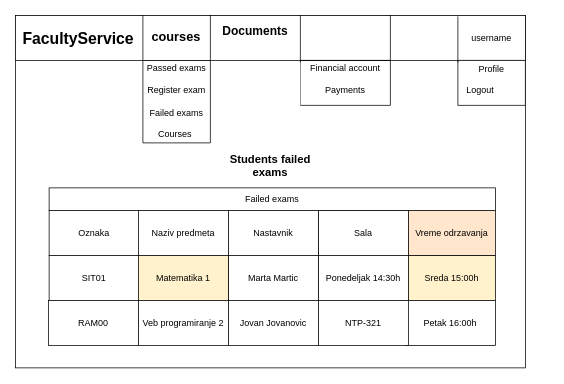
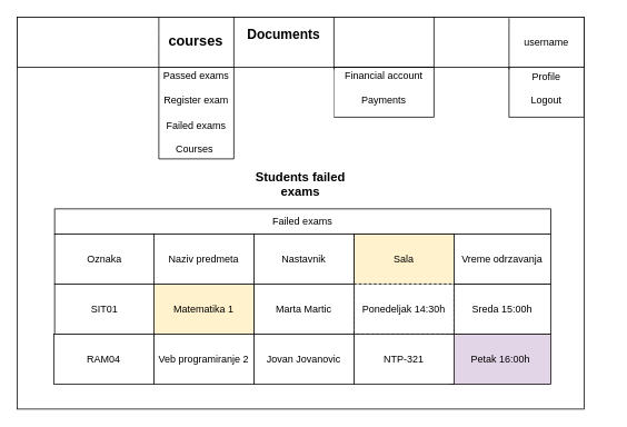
  <mxCell id="0" />
  <mxCell id="1" parent="0" />
  <mxCell id="2" value="" style="rounded=0;whiteSpace=wrap;html=1;" parent="1" vertex="1"><mxGeometry width="680" height="470" as="geometry" x="20" y="20" /></mxCell>
  <mxCell id="3" value="" style="verticalLabelPosition=bottom;verticalAlign=top;html=1;shape=mxgraph.basic.rect;fillColor2=none;strokeWidth=1;size=20;indent=5;" parent="1" vertex="1"><mxGeometry x="400" y="80" width="120" height="60" as="geometry" /></mxCell>
  <mxCell id="4" value="" style="verticalLabelPosition=bottom;verticalAlign=top;html=1;shape=mxgraph.basic.rect;fillColor2=none;strokeWidth=1;size=20;indent=5;fillColor=#FFFFFF;strokeColor=none;" parent="1" vertex="1"><mxGeometry x="280" y="80" width="120" height="60" as="geometry" /></mxCell>
  <mxCell id="5" value="" style="verticalLabelPosition=bottom;verticalAlign=top;html=1;shape=mxgraph.basic.rect;fillColor2=none;strokeWidth=1;size=20;indent=5;" parent="1" vertex="1"><mxGeometry x="190" y="80" width="90" height="110" as="geometry" /></mxCell>
  <mxCell id="6" value="&lt;b&gt;&lt;font style=&quot;font-size: 15px&quot;&gt;Students failed exams&lt;/font&gt;&lt;/b&gt;" style="text;html=1;strokeColor=none;fillColor=none;align=center;verticalAlign=middle;whiteSpace=wrap;rounded=0;" parent="1" vertex="1"><mxGeometry x="290" y="200" width="140" height="40" as="geometry" /></mxCell>
  <mxCell id="7" value="" style="rounded=0;whiteSpace=wrap;html=1;" parent="1" vertex="1"><mxGeometry width="680" height="60" as="geometry" x="20" y="20" /></mxCell>
  <mxCell id="8" value="Financial account" style="text;html=1;strokeColor=none;fillColor=none;align=center;verticalAlign=middle;whiteSpace=wrap;rounded=0;" parent="1" vertex="1"><mxGeometry x="411" y="80" width="98" height="20" as="geometry" /></mxCell>
  <mxCell id="9" value="Passed exams" style="text;html=1;strokeColor=none;fillColor=none;align=center;verticalAlign=middle;whiteSpace=wrap;rounded=0;" parent="1" vertex="1"><mxGeometry x="185" y="80" width="100" height="20" as="geometry" /></mxCell>
  <mxCell id="10" value="" style="endArrow=none;html=1;" parent="1" source="2" target="7" edge="1"><mxGeometry width="50" height="50" relative="1" as="geometry"><mxPoint x="330" y="180" as="sourcePoint" /><mxPoint x="380" y="130" as="targetPoint" /><Array as="points"><mxPoint x="190" y="20" /><mxPoint x="190" y="50" /><mxPoint x="190" y="80" /></Array></mxGeometry></mxCell>
  <mxCell id="11" value="username" style="text;html=1;strokeColor=none;fillColor=none;align=center;verticalAlign=middle;whiteSpace=wrap;rounded=0;" parent="1" vertex="1"><mxGeometry x="635" y="40" width="40" height="20" as="geometry" /></mxCell>
  <mxCell id="12" value="Register exam" style="text;html=1;strokeColor=none;fillColor=none;align=center;verticalAlign=middle;whiteSpace=wrap;rounded=0;" parent="1" vertex="1"><mxGeometry x="190" y="110" width="90" height="20" as="geometry" /></mxCell>
  <mxCell id="13" value="&lt;b&gt;&lt;font style=&quot;font-size: 17px&quot;&gt;courses&lt;/font&gt;&lt;/b&gt;" style="text;html=1;strokeColor=none;fillColor=none;align=center;verticalAlign=middle;whiteSpace=wrap;rounded=0;" parent="1" vertex="1"><mxGeometry x="212.5" y="39" width="42.5" height="21" as="geometry" /></mxCell>
  <mxCell id="14" value="&lt;b&gt;&lt;font style=&quot;font-size: 16px&quot;&gt;Documents&lt;/font&gt;&lt;/b&gt;" style="text;html=1;strokeColor=none;fillColor=none;align=center;verticalAlign=middle;whiteSpace=wrap;rounded=0;" parent="1" vertex="1"><mxGeometry x="320" y="30" width="40" height="20" as="geometry" /></mxCell>
  <mxCell id="15" value="Payments" style="text;html=1;strokeColor=none;fillColor=none;align=center;verticalAlign=middle;whiteSpace=wrap;rounded=0;" parent="1" vertex="1"><mxGeometry x="440" y="110" width="40" height="20" as="geometry" /></mxCell>
  <mxCell id="16" value="" style="shape=partialRectangle;whiteSpace=wrap;html=1;right=0;top=0;bottom=0;fillColor=none;routingCenterX=-0.5;" parent="1" vertex="1"><mxGeometry x="280" width="120" height="60" as="geometry" y="20" /></mxCell>
  <mxCell id="17" value="" style="shape=partialRectangle;whiteSpace=wrap;html=1;right=0;top=0;bottom=0;fillColor=none;routingCenterX=-0.5;" parent="1" vertex="1"><mxGeometry x="400" y="20.5" width="120" height="61.5" as="geometry" /></mxCell>
  <mxCell id="18" value="" style="verticalLabelPosition=bottom;verticalAlign=top;html=1;shape=mxgraph.basic.rect;fillColor2=none;strokeWidth=1;size=20;indent=5;" parent="1" vertex="1"><mxGeometry x="610" y="80" width="90" height="60" as="geometry" /></mxCell>
- <mxCell id="19" value="&lt;b&gt;&lt;font style=&quot;font-size: 21px&quot;&gt;FacultyService&lt;/font&gt;&lt;/b&gt;" style="text;html=1;strokeColor=none;fillColor=none;align=center;verticalAlign=middle;whiteSpace=wrap;rounded=0;" parent="1" vertex="1"><mxGeometry x="24" y="41.5" width="160" height="19.5" as="geometry" /></mxCell>
  <mxCell id="20" style="edgeStyle=orthogonalEdgeStyle;rounded=0;orthogonalLoop=1;jettySize=auto;html=1;exitX=0.5;exitY=1;exitDx=0;exitDy=0;" parent="1" edge="1"><mxGeometry relative="1" as="geometry"><mxPoint x="340" y="100" as="sourcePoint" /><mxPoint x="340" y="100" as="targetPoint" /></mxGeometry></mxCell>
  <mxCell id="21" value="Profile" style="text;html=1;strokeColor=none;fillColor=none;align=center;verticalAlign=middle;whiteSpace=wrap;rounded=0;" parent="1" vertex="1"><mxGeometry x="635" y="81.5" width="40" height="20" as="geometry" /></mxCell>
- <mxCell id="22" value="Logout" style="text;html=1;strokeColor=none;fillColor=none;align=center;verticalAlign=middle;whiteSpace=wrap;rounded=0;" parent="1" vertex="1"><mxGeometry x="620" y="110" width="40" height="20" as="geometry" /></mxCell>
+ <mxCell id="22" value="Logout" style="text;html=1;strokeColor=none;fillColor=none;align=center;verticalAlign=middle;whiteSpace=wrap;rounded=0;" parent="1" vertex="1"><mxGeometry x="635" y="110" width="40" height="20" as="geometry" /></mxCell>
  <mxCell id="23" value="" style="shape=partialRectangle;whiteSpace=wrap;html=1;top=0;left=0;fillColor=none;" parent="1" vertex="1"><mxGeometry x="400" width="120" height="60" as="geometry" y="20" /></mxCell>
  <mxCell id="24" value="" style="shape=partialRectangle;whiteSpace=wrap;html=1;right=0;top=0;bottom=0;fillColor=none;routingCenterX=-0.5;" parent="1" vertex="1"><mxGeometry x="610" y="22" width="120" height="60" as="geometry" /></mxCell>
  <mxCell id="25" value="Failed exams" style="text;html=1;strokeColor=none;fillColor=none;align=center;verticalAlign=middle;whiteSpace=wrap;rounded=0;" parent="1" vertex="1"><mxGeometry x="195" y="140" width="80" height="20" as="geometry" /></mxCell>
  <mxCell id="26" value="Courses" style="text;html=1;strokeColor=none;fillColor=none;align=center;verticalAlign=middle;whiteSpace=wrap;rounded=0;" parent="1" vertex="1"><mxGeometry x="212.5" y="168" width="40" height="20" as="geometry" /></mxCell>
- <mxCell id="27" value="Sala" style="rounded=0;whiteSpace=wrap;html=1;" parent="1" vertex="1"><mxGeometry x="424" y="280" width="120" height="60" as="geometry" /></mxCell>
- <mxCell id="28" value="Ponedeljak 14:30h" style="rounded=0;whiteSpace=wrap;html=1;" parent="1" vertex="1"><mxGeometry x="424" y="340" width="120" height="60" as="geometry" /></mxCell>
- <mxCell id="29" value="Sreda 15:00h" style="rounded=0;whiteSpace=wrap;html=1;fillColor=#fff2cc;" parent="1" vertex="1"><mxGeometry x="544" y="340" width="116" height="60" as="geometry" /></mxCell>
- <mxCell id="30" value="Petak 16:00h" style="rounded=0;whiteSpace=wrap;html=1;" parent="1" vertex="1"><mxGeometry x="540" y="400" width="120" height="60" as="geometry" /></mxCell>
+ <mxCell id="27" value="Sala" style="rounded=0;whiteSpace=wrap;html=1;fillColor=#fff2cc;" parent="1" vertex="1"><mxGeometry x="424" y="280" width="120" height="60" as="geometry" /></mxCell>
+ <mxCell id="28" value="Ponedeljak 14:30h" style="rounded=0;whiteSpace=wrap;html=1;dashed=1;" parent="1" vertex="1"><mxGeometry x="424" y="340" width="120" height="60" as="geometry" /></mxCell>
+ <mxCell id="29" value="Sreda 15:00h" style="rounded=0;whiteSpace=wrap;html=1;" parent="1" vertex="1"><mxGeometry x="544" y="340" width="116" height="60" as="geometry" /></mxCell>
+ <mxCell id="30" value="Petak 16:00h" style="rounded=0;whiteSpace=wrap;html=1;fillColor=#e1d5e7;" parent="1" vertex="1"><mxGeometry x="540" y="400" width="120" height="60" as="geometry" /></mxCell>
  <mxCell id="31" value="Failed exams" style="rounded=0;whiteSpace=wrap;html=1;" parent="1" vertex="1"><mxGeometry x="65" y="250" width="595" height="30" as="geometry" /></mxCell>
  <mxCell id="32" value="Oznaka" style="rounded=0;whiteSpace=wrap;html=1;" parent="1" vertex="1"><mxGeometry x="65" y="280" width="120" height="60" as="geometry" /></mxCell>
  <mxCell id="33" value="SIT01" style="rounded=0;whiteSpace=wrap;html=1;" parent="1" vertex="1"><mxGeometry x="65" y="340" width="120" height="60" as="geometry" /></mxCell>
- <mxCell id="34" value="RAM00" style="rounded=0;whiteSpace=wrap;html=1;" parent="1" vertex="1"><mxGeometry x="64" y="400" width="120" height="60" as="geometry" /></mxCell>
+ <mxCell id="34" value="RAM04" style="rounded=0;whiteSpace=wrap;html=1;" parent="1" vertex="1"><mxGeometry x="64" y="400" width="120" height="60" as="geometry" /></mxCell>
  <mxCell id="35" value="Naziv predmeta" style="rounded=0;whiteSpace=wrap;html=1;" parent="1" vertex="1"><mxGeometry x="184" y="280" width="120" height="60" as="geometry" /></mxCell>
  <mxCell id="36" value="Nastavnik" style="rounded=0;whiteSpace=wrap;html=1;" parent="1" vertex="1"><mxGeometry x="304" y="280" width="120" height="60" as="geometry" /></mxCell>
- <mxCell id="37" value="Vreme odrzavanja" style="rounded=0;whiteSpace=wrap;html=1;fillColor=#ffe6cc;" parent="1" vertex="1"><mxGeometry x="544" y="280" width="116" height="60" as="geometry" /></mxCell>
+ <mxCell id="37" value="Vreme odrzavanja" style="rounded=0;whiteSpace=wrap;html=1;" parent="1" vertex="1"><mxGeometry x="544" y="280" width="116" height="60" as="geometry" /></mxCell>
  <mxCell id="38" value="Marta Martic" style="rounded=0;whiteSpace=wrap;html=1;" parent="1" vertex="1"><mxGeometry x="304" y="340" width="120" height="60" as="geometry" /></mxCell>
  <mxCell id="39" value="Matematika 1" style="rounded=0;whiteSpace=wrap;html=1;fillColor=#fff2cc;" parent="1" vertex="1"><mxGeometry x="184" y="340" width="120" height="60" as="geometry" /></mxCell>
  <mxCell id="40" value="Veb programiranje 2" style="rounded=0;whiteSpace=wrap;html=1;" parent="1" vertex="1"><mxGeometry x="184" y="400" width="120" height="60" as="geometry" /></mxCell>
  <mxCell id="41" value="Jovan Jovanovic" style="rounded=0;whiteSpace=wrap;html=1;" parent="1" vertex="1"><mxGeometry x="304" y="400" width="120" height="60" as="geometry" /></mxCell>
  <mxCell id="42" value="NTP-321" style="rounded=0;whiteSpace=wrap;html=1;" parent="1" vertex="1"><mxGeometry x="424" y="400" width="120" height="60" as="geometry" /></mxCell>
